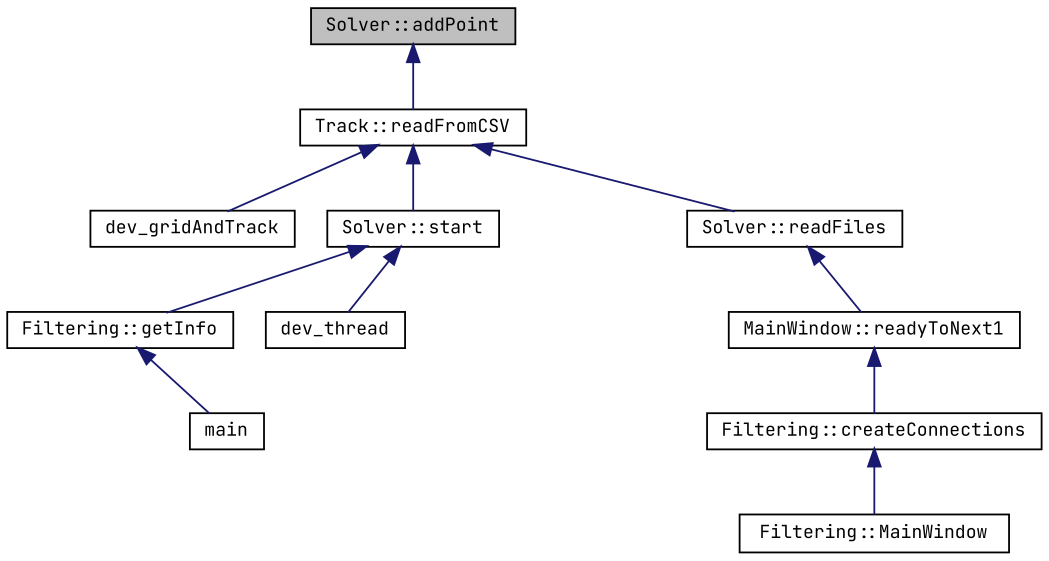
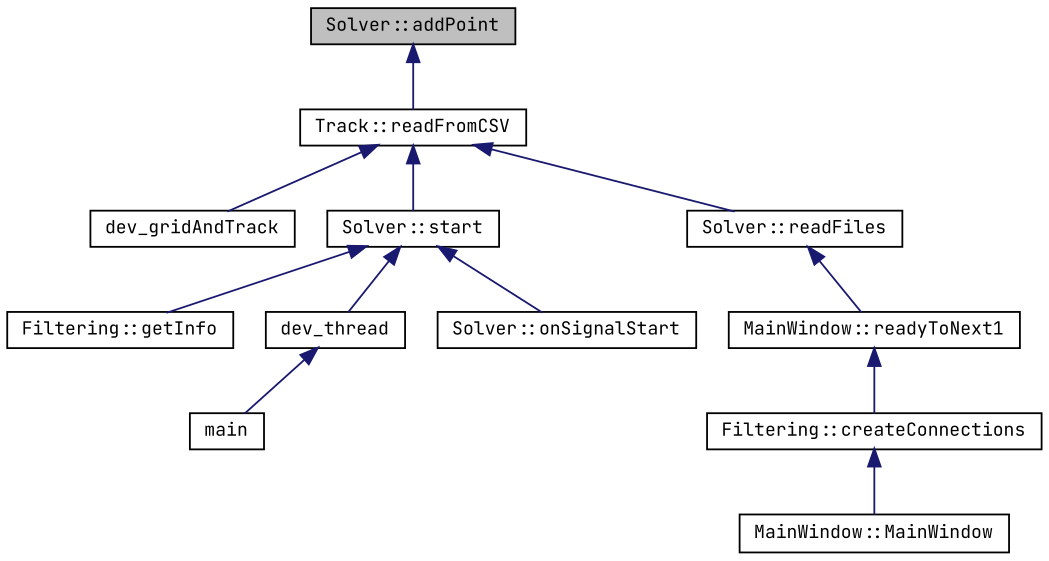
  digraph {
    fontname="JetBrains Mono"
    rankdir=TB
    node [color=black fontname="JetBrains Mono" fontsize=10 shape=record]
    edge [color=midnightblue dir=back fontname="JetBrains Mono" fontsize=10 labelfontname=Helvetica labelfontsize=10 style=solid]
    n1 [fillcolor=grey75 fontcolor=black height=0.2 label="Solver::addPoint" style=filled width=0.4]
    n2 [height=0.2 label="Track::readFromCSV" width=0.4]
    n3 [height=0.2 label=dev_gridAndTrack width=0.4]
    n4 [height=0.2 label="Solver::start" width=0.4]
    n5 [height=0.2 label="Solver::readFiles" width=0.4]
    n6 [height=0.2 label="Filtering::getInfo" width=0.4]
    n7 [height=0.2 label=dev_thread width=0.4]
+   n8 [height=0.2 label="Solver::onSignalStart" width=0.4]
    n9 [height=0.2 label="MainWindow::readyToNext1" width=0.4]
    n10 [height=0.2 label=main width=0.4]
    n11 [height=0.2 label="Filtering::createConnections" width=0.4]
-   n12 [height=0.2 label="Filtering::MainWindow" width=0.4]
+   n12 [height=0.2 label="MainWindow::MainWindow" width=0.4]
    n1 -> n2
    n2 -> n3
    n2 -> n4
    n2 -> n5
    n4 -> n6
    n4 -> n7
+   n4 -> n8
    n5 -> n9
-   n6 -> n10
+   n7 -> n10
    n9 -> n11
    n11 -> n12
  }
